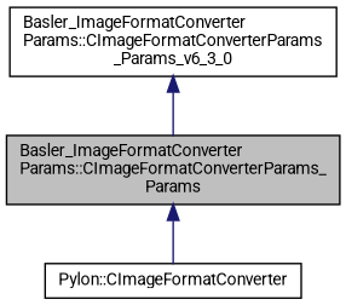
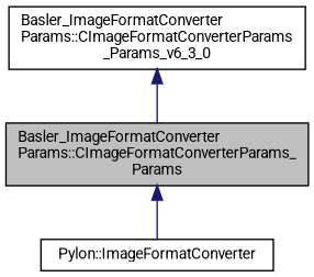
  digraph {
    fontname=Roboto
    node [color=black fillcolor=white fontname=Roboto fontsize=10 shape=record style=filled]
    edge [color=midnightblue dir=back fontname=Roboto fontsize=10 labelfontname=Helvetica labelfontsize=10 style=solid]
    n1 [fillcolor=grey75 fontcolor=black height=0.2 label="Basler_ImageFormatConverter\lParams::CImageFormatConverterParams_\lParams" width=0.4]
-   n2 [height=0.2 label="Pylon::CImageFormatConverter" width=0.4]
+   n2 [height=0.2 label="Pylon::ImageFormatConverter" width=0.4]
    n3 [height=0.2 label="Basler_ImageFormatConverter\lParams::CImageFormatConverterParams\l_Params_v6_3_0" width=0.4]
    n1 -> n2
    n3 -> n1
  }
